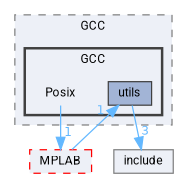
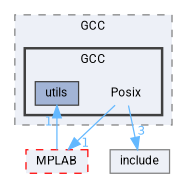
  digraph {
    compound=true
    fontname=Roboto
    node [fontname=Roboto fontsize=10 shape=box fillcolor="#edf0f7" style=filled]
    edge [color=steelblue1 fontcolor=steelblue1 fontname=Roboto fontsize=10 headlabel=1 labeldistance=1.5 labelfontname=Helvetica labelfontsize=10]
    n1 [height=0.2 label=Posix shape=plaintext width=0.4 fillcolor="" style=""]
    n2 [color=grey25 fillcolor="#a2b4d6" height=0.2 label=utils width=0.4]
    n3 [color=red height=0.2 label=MPLAB style="filled,dashed" width=0.4]
    n4 [color=grey50 height=0.2 label=include width=0.4]
    subgraph cluster_1 {
      bgcolor="#edf0f7"
      fontsize=10
      label=GCC
      pencolor=grey50
      style="filled,dashed"
      subgraph cluster_2 {
        bgcolor="#edf0f7"
        fontsize=10
        label=GCC
        pencolor=grey25
        style="filled,bold"
        n1
        n2
      }
    }
    n1 -> n3
-   n2 -> n4 [headlabel=3]
+   n1 -> n4 [headlabel=3]
    n3 -> n2
  }
